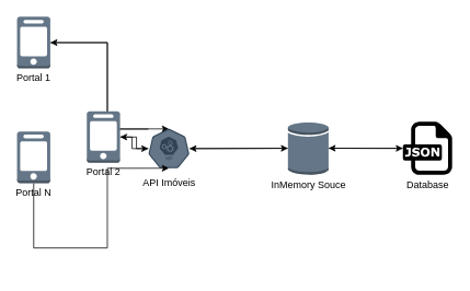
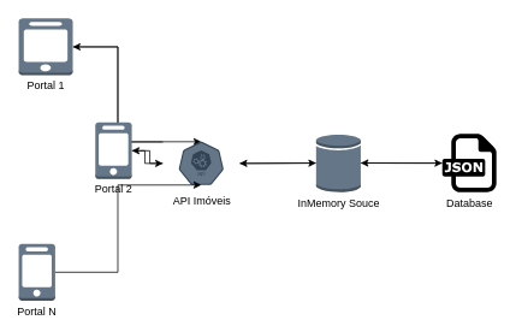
  <mxCell id="0" />
  <mxCell id="1" parent="0" />
  <mxCell id="2" style="edgeStyle=orthogonalEdgeStyle;rounded=0;orthogonalLoop=1;jettySize=auto;html=1;exitX=1;exitY=0.5;exitDx=0;exitDy=0;exitPerimeter=0;entryX=0.5;entryY=0;entryDx=0;entryDy=0;entryPerimeter=0;verticalAlign=bottom;" parent="1" source="3" target="7" edge="1"><mxGeometry relative="1" as="geometry"><Array as="points"><mxPoint x="130" y="52" /><mxPoint x="130" y="157" /></Array></mxGeometry></mxCell>
- <mxCell id="3" value="Portal 1" style="outlineConnect=0;dashed=0;verticalLabelPosition=bottom;verticalAlign=top;align=center;html=1;shape=mxgraph.aws3.mobile_client;fillColor=#647687;strokeColor=#314354;spacing=0;" parent="1" vertex="1"><mxGeometry x="20" y="20" width="40.5" height="63" as="geometry" /></mxCell>
+ <mxCell id="3" value="Portal 1" style="outlineConnect=0;dashed=0;verticalLabelPosition=bottom;verticalAlign=top;align=center;html=1;shape=mxgraph.aws3.mobile_client;fillColor=#647687;strokeColor=#314354;spacing=0;" parent="1" vertex="1"><mxGeometry x="20" y="20" width="60" height="63" as="geometry" /></mxCell>
  <mxCell id="4" style="edgeStyle=orthogonalEdgeStyle;rounded=0;orthogonalLoop=1;jettySize=auto;html=1;verticalAlign=bottom;" parent="1" source="7" target="14" edge="1"><mxGeometry relative="1" as="geometry" /></mxCell>
  <mxCell id="5" style="edgeStyle=orthogonalEdgeStyle;rounded=0;orthogonalLoop=1;jettySize=auto;html=1;entryX=1;entryY=0.5;entryDx=0;entryDy=0;entryPerimeter=0;fontColor=#000000;" edge="1" parent="1" source="7" target="9"><mxGeometry relative="1" as="geometry" /></mxCell>
  <mxCell id="6" style="edgeStyle=orthogonalEdgeStyle;rounded=0;orthogonalLoop=1;jettySize=auto;html=1;entryX=1;entryY=0.5;entryDx=0;entryDy=0;entryPerimeter=0;fontColor=#000000;" edge="1" parent="1" source="7" target="3"><mxGeometry relative="1" as="geometry"><Array as="points"><mxPoint x="130" y="157" /><mxPoint x="130" y="52" /></Array></mxGeometry></mxCell>
- <mxCell id="7" value="API Imóveis" style="html=1;dashed=0;whitespace=wrap;fillColor=#647687;strokeColor=#314354;points=[[0.005,0.63,0],[0.1,0.2,0],[0.9,0.2,0],[0.5,0,0],[0.995,0.63,0],[0.72,0.99,0],[0.5,1,0],[0.28,0.99,0]];shape=mxgraph.kubernetes.icon;prIcon=api;verticalAlign=bottom;spacing=-25;" parent="1" vertex="1"><mxGeometry x="180" y="156.75" width="50" height="48" as="geometry" /></mxCell>
+ <mxCell id="7" value="API Imóveis" style="html=1;dashed=0;whitespace=wrap;fillColor=#647687;strokeColor=#314354;points=[[0.005,0.63,0],[0.1,0.2,0],[0.9,0.2,0],[0.5,0,0],[0.995,0.63,0],[0.72,0.99,0],[0.5,1,0],[0.28,0.99,0]];shape=mxgraph.kubernetes.icon;prIcon=api;verticalAlign=bottom;spacing=-25;" parent="1" vertex="1"><mxGeometry x="180" y="156.75" width="85" height="48" as="geometry" /></mxCell>
  <mxCell id="8" style="edgeStyle=orthogonalEdgeStyle;rounded=0;orthogonalLoop=1;jettySize=auto;html=1;fontColor=#000000;" edge="1" parent="1" source="9" target="7"><mxGeometry relative="1" as="geometry" /></mxCell>
  <mxCell id="9" value="Portal 2" style="outlineConnect=0;dashed=0;verticalLabelPosition=bottom;verticalAlign=top;align=center;html=1;shape=mxgraph.aws3.mobile_client;fillColor=#647687;strokeColor=#314354;spacing=0;" parent="1" vertex="1"><mxGeometry x="105" y="135.15" width="40.5" height="63" as="geometry" /></mxCell>
  <mxCell id="10" style="edgeStyle=orthogonalEdgeStyle;rounded=0;orthogonalLoop=1;jettySize=auto;html=1;entryX=0.5;entryY=1;entryDx=0;entryDy=0;entryPerimeter=0;verticalAlign=bottom;" parent="1" source="11" target="7" edge="1"><mxGeometry relative="1" as="geometry"><Array as="points"><mxPoint x="130" y="302" /><mxPoint x="130" y="205" /></Array></mxGeometry></mxCell>
- <mxCell id="11" value="Portal N" style="outlineConnect=0;dashed=0;verticalLabelPosition=bottom;verticalAlign=top;align=center;html=1;shape=mxgraph.aws3.mobile_client;fillColor=#647687;strokeColor=#314354;spacing=0;" parent="1" vertex="1"><mxGeometry x="20" y="160" width="40.5" height="63" as="geometry" /></mxCell>
+ <mxCell id="11" value="Portal N" style="outlineConnect=0;dashed=0;verticalLabelPosition=bottom;verticalAlign=top;align=center;html=1;shape=mxgraph.aws3.mobile_client;fillColor=#647687;strokeColor=#314354;spacing=0;" parent="1" vertex="1"><mxGeometry x="20" y="270" width="40.5" height="63" as="geometry" /></mxCell>
  <mxCell id="12" style="edgeStyle=orthogonalEdgeStyle;rounded=0;orthogonalLoop=1;jettySize=auto;html=1;verticalAlign=bottom;" parent="1" source="14" target="7" edge="1"><mxGeometry relative="1" as="geometry" /></mxCell>
  <mxCell id="13" style="edgeStyle=orthogonalEdgeStyle;rounded=0;orthogonalLoop=1;jettySize=auto;html=1;verticalAlign=bottom;" parent="1" source="14" target="16" edge="1"><mxGeometry relative="1" as="geometry" /></mxCell>
  <mxCell id="14" value="InMemory Souce" style="outlineConnect=0;dashed=0;verticalLabelPosition=bottom;verticalAlign=top;align=center;html=1;shape=mxgraph.aws3.generic_database;fillColor=#647687;strokeColor=#314354;spacing=0;" parent="1" vertex="1"><mxGeometry x="350" y="148.05" width="49.5" height="64.5" as="geometry" /></mxCell>
  <mxCell id="15" style="edgeStyle=orthogonalEdgeStyle;rounded=0;orthogonalLoop=1;jettySize=auto;html=1;entryX=1;entryY=0.5;entryDx=0;entryDy=0;entryPerimeter=0;verticalAlign=bottom;" parent="1" source="16" target="14" edge="1"><mxGeometry relative="1" as="geometry" /></mxCell>
  <mxCell id="16" value="Database" style="dashed=0;outlineConnect=0;html=1;align=center;labelPosition=center;verticalLabelPosition=bottom;verticalAlign=top;shape=mxgraph.weblogos.json;fillColor=#647687;strokeColor=#314354;spacing=0;" parent="1" vertex="1"><mxGeometry x="490" y="148.05" width="60" height="64.8" as="geometry" /></mxCell>
